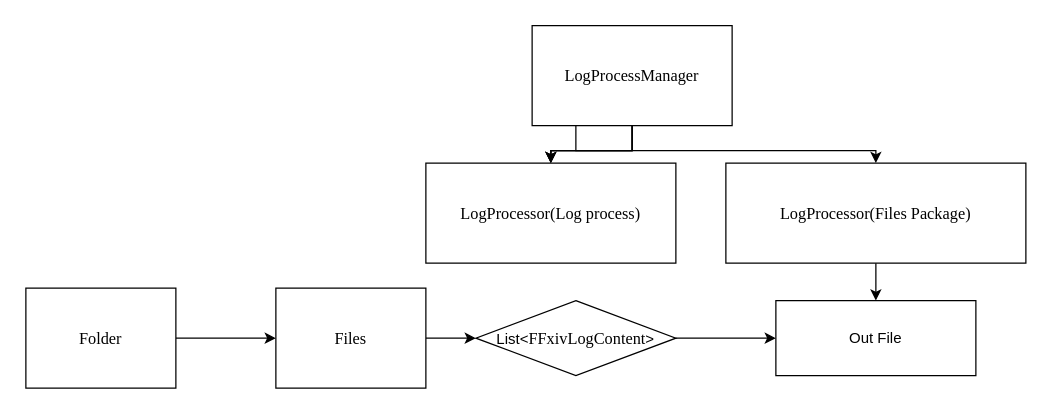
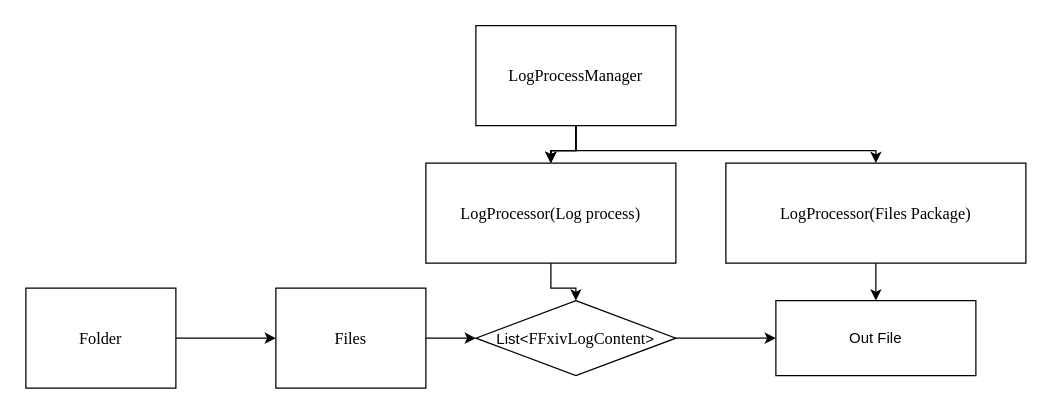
  <mxCell id="0" />
  <mxCell id="1" parent="0" />
  <mxCell id="2" value="" style="edgeStyle=orthogonalEdgeStyle;rounded=0;orthogonalLoop=1;jettySize=auto;html=1;" edge="1" parent="1" source="3" target="4"><mxGeometry relative="1" as="geometry" /></mxCell>
  <mxCell id="3" value="List&amp;lt;&lt;span style=&quot;background-color: rgb(255 , 255 , 255) ; font-family: &amp;#34;consolas&amp;#34; ; font-size: 9.8pt&quot;&gt;FFxivLogContent&lt;/span&gt;&lt;span&gt;&amp;gt;&lt;/span&gt;" style="rhombus;whiteSpace=wrap;html=1;" vertex="1" parent="1"><mxGeometry x="380" y="240" width="160" height="60" as="geometry" /></mxCell>
  <mxCell id="4" value="Out File" style="rounded=0;whiteSpace=wrap;html=1;" vertex="1" parent="1"><mxGeometry x="620" y="240" width="160" height="60" as="geometry" /></mxCell>
  <mxCell id="5" value="" style="edgeStyle=orthogonalEdgeStyle;rounded=0;orthogonalLoop=1;jettySize=auto;html=1;" edge="1" parent="1" source="6" target="8"><mxGeometry relative="1" as="geometry" /></mxCell>
  <mxCell id="6" value="&lt;pre style=&quot;font-family: &amp;#34;consolas&amp;#34; ; font-size: 9.8pt&quot;&gt;&lt;span style=&quot;background-color: rgb(255 , 255 , 255)&quot;&gt;Folder&lt;/span&gt;&lt;/pre&gt;" style="rounded=0;whiteSpace=wrap;html=1;" vertex="1" parent="1"><mxGeometry x="20" y="230" width="120" height="80" as="geometry" /></mxCell>
  <mxCell id="7" style="edgeStyle=orthogonalEdgeStyle;rounded=0;orthogonalLoop=1;jettySize=auto;html=1;entryX=0;entryY=0.5;entryDx=0;entryDy=0;" edge="1" parent="1" source="8" target="3"><mxGeometry relative="1" as="geometry" /></mxCell>
  <mxCell id="8" value="&lt;pre style=&quot;font-family: &amp;#34;consolas&amp;#34; ; font-size: 9.8pt&quot;&gt;&lt;span style=&quot;background-color: rgb(255 , 255 , 255)&quot;&gt;Files&lt;/span&gt;&lt;/pre&gt;" style="rounded=0;whiteSpace=wrap;html=1;" vertex="1" parent="1"><mxGeometry x="220" y="230" width="120" height="80" as="geometry" /></mxCell>
+ <mxCell id="9" style="edgeStyle=orthogonalEdgeStyle;rounded=0;orthogonalLoop=1;jettySize=auto;html=1;entryX=0.5;entryY=0;entryDx=0;entryDy=0;" edge="1" parent="1" source="14" target="3"><mxGeometry relative="1" as="geometry" /></mxCell>
  <mxCell id="10" value="" style="edgeStyle=orthogonalEdgeStyle;rounded=0;orthogonalLoop=1;jettySize=auto;html=1;" edge="1" parent="1" source="13" target="14"><mxGeometry relative="1" as="geometry" /></mxCell>
  <mxCell id="11" value="" style="edgeStyle=orthogonalEdgeStyle;rounded=0;orthogonalLoop=1;jettySize=auto;html=1;" edge="1" parent="1" source="13" target="14"><mxGeometry relative="1" as="geometry" /></mxCell>
  <mxCell id="12" style="edgeStyle=orthogonalEdgeStyle;rounded=0;orthogonalLoop=1;jettySize=auto;html=1;entryX=0.5;entryY=0;entryDx=0;entryDy=0;" edge="1" parent="1" source="13" target="17"><mxGeometry relative="1" as="geometry"><Array as="points"><mxPoint x="460" y="120" /><mxPoint x="700" y="120" /></Array></mxGeometry></mxCell>
- <mxCell id="13" value="&lt;pre style=&quot;font-family: &amp;#34;consolas&amp;#34; ; font-size: 9.8pt&quot;&gt;&lt;span style=&quot;background-color: rgb(255 , 255 , 255)&quot;&gt;LogProcessManager&lt;/span&gt;&lt;/pre&gt;" style="rounded=0;whiteSpace=wrap;html=1;" vertex="1" parent="1"><mxGeometry x="425" y="20" width="160" height="80" as="geometry" /></mxCell>
+ <mxCell id="13" value="&lt;pre style=&quot;font-family: &amp;#34;consolas&amp;#34; ; font-size: 9.8pt&quot;&gt;&lt;span style=&quot;background-color: rgb(255 , 255 , 255)&quot;&gt;LogProcessManager&lt;/span&gt;&lt;/pre&gt;" style="rounded=0;whiteSpace=wrap;html=1;" vertex="1" parent="1"><mxGeometry x="380" y="20" width="160" height="80" as="geometry" /></mxCell>
  <mxCell id="14" value="&lt;pre style=&quot;font-family: &amp;#34;consolas&amp;#34; ; font-size: 9.8pt&quot;&gt;&lt;span style=&quot;background-color: rgb(255 , 255 , 255)&quot;&gt;LogProcessor(Log process)&lt;/span&gt;&lt;/pre&gt;" style="rounded=0;whiteSpace=wrap;html=1;" vertex="1" parent="1"><mxGeometry x="340" y="130" width="200" height="80" as="geometry" /></mxCell>
  <mxCell id="15" style="edgeStyle=orthogonalEdgeStyle;rounded=0;orthogonalLoop=1;jettySize=auto;html=1;entryX=0.5;entryY=0;entryDx=0;entryDy=0;" edge="1" parent="1" source="13" target="14"><mxGeometry relative="1" as="geometry"><mxPoint x="460" y="100" as="sourcePoint" /><mxPoint x="460" y="240" as="targetPoint" /></mxGeometry></mxCell>
  <mxCell id="16" style="edgeStyle=orthogonalEdgeStyle;rounded=0;orthogonalLoop=1;jettySize=auto;html=1;entryX=0.5;entryY=0;entryDx=0;entryDy=0;" edge="1" parent="1" source="17" target="4"><mxGeometry relative="1" as="geometry" /></mxCell>
  <mxCell id="17" value="&lt;pre style=&quot;font-family: &amp;#34;consolas&amp;#34; ; font-size: 9.8pt&quot;&gt;&lt;span style=&quot;background-color: rgb(255 , 255 , 255)&quot;&gt;LogProcessor(Files Package)&lt;/span&gt;&lt;/pre&gt;" style="rounded=0;whiteSpace=wrap;html=1;" vertex="1" parent="1"><mxGeometry x="580" y="130" width="240" height="80" as="geometry" /></mxCell>
